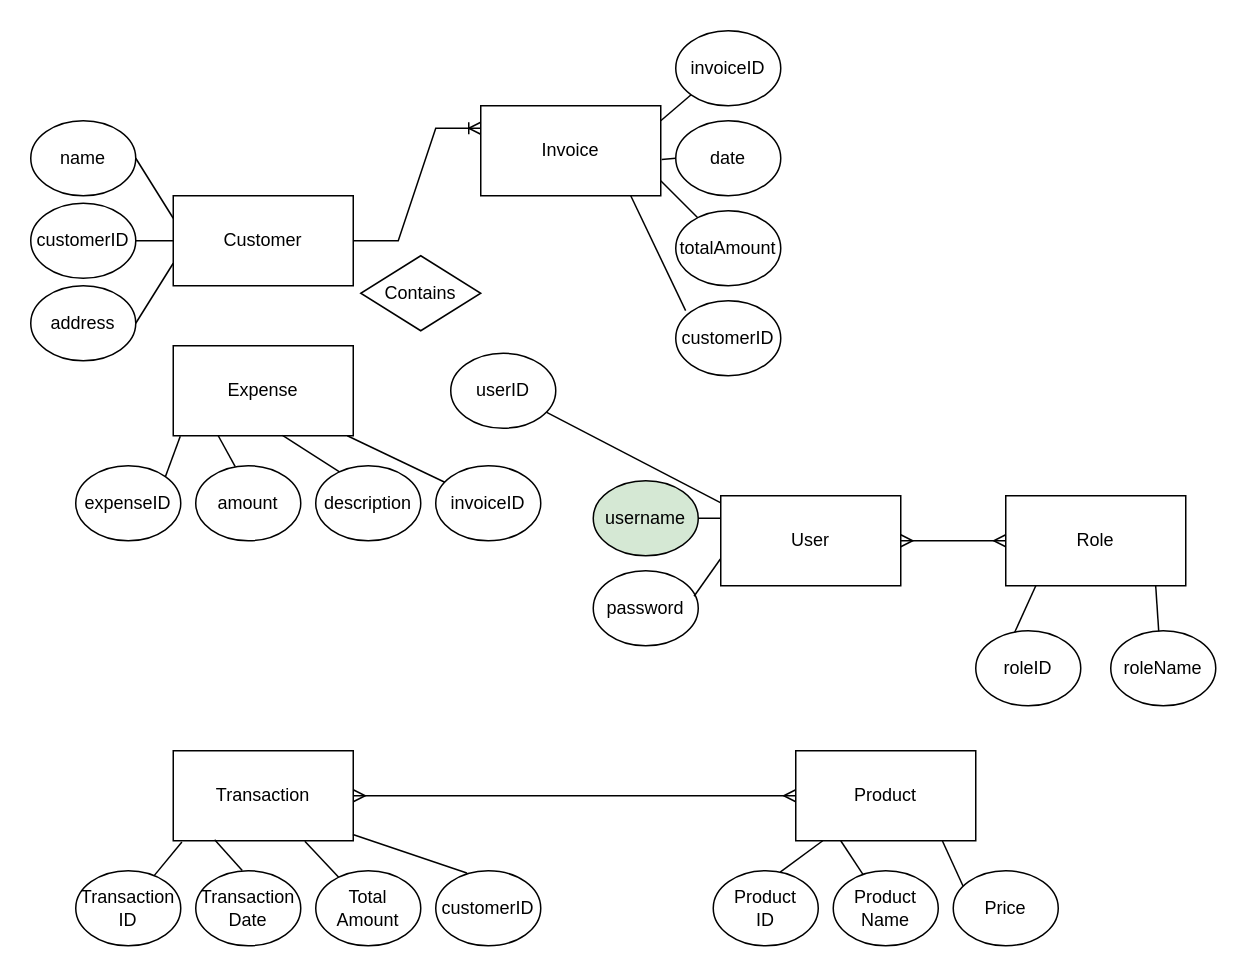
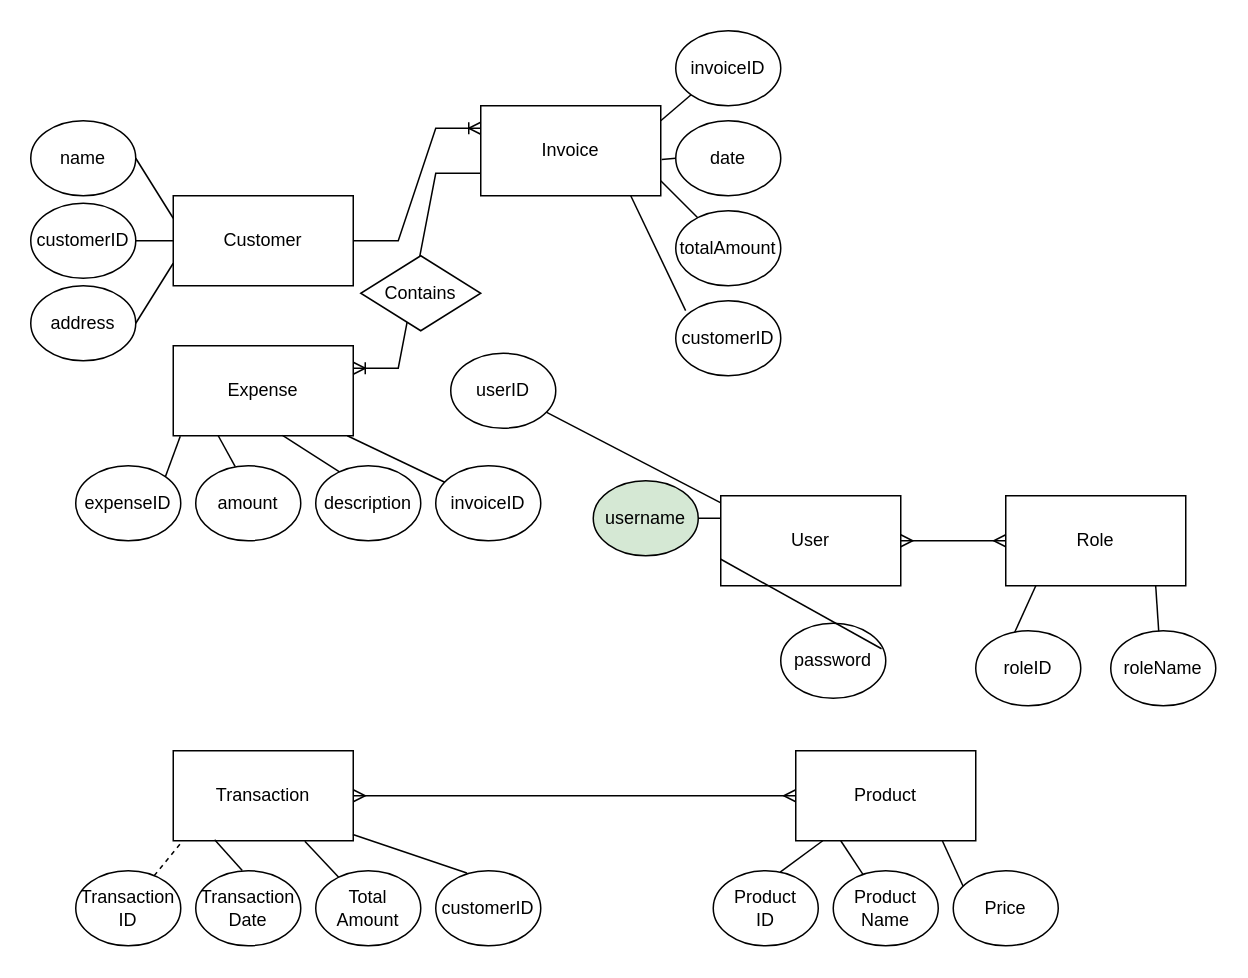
  <mxCell id="0" />
  <mxCell id="1" parent="0" />
  <mxCell id="2" value="Invoice" style="rounded=0;whiteSpace=wrap;html=1;" vertex="1" parent="1"><mxGeometry x="320" y="70" width="120" height="60" as="geometry" /></mxCell>
  <mxCell id="3" value="Customer" style="rounded=0;whiteSpace=wrap;html=1;" vertex="1" parent="1"><mxGeometry x="115" y="130" width="120" height="60" as="geometry" /></mxCell>
  <mxCell id="4" value="User" style="rounded=0;whiteSpace=wrap;html=1;" vertex="1" parent="1"><mxGeometry x="480" y="330" width="120" height="60" as="geometry" /></mxCell>
  <mxCell id="5" value="customerID" style="ellipse;whiteSpace=wrap;html=1;" vertex="1" parent="1"><mxGeometry x="20" y="135" width="70" height="50" as="geometry" /></mxCell>
  <mxCell id="6" value="name" style="ellipse;whiteSpace=wrap;html=1;" vertex="1" parent="1"><mxGeometry x="20" y="80" width="70" height="50" as="geometry" /></mxCell>
  <mxCell id="7" value="address" style="ellipse;whiteSpace=wrap;html=1;" vertex="1" parent="1"><mxGeometry x="20" y="190" width="70" height="50" as="geometry" /></mxCell>
  <mxCell id="8" value="invoiceID" style="ellipse;whiteSpace=wrap;html=1;" vertex="1" parent="1"><mxGeometry x="450" y="20" width="70" height="50" as="geometry" /></mxCell>
  <mxCell id="9" value="date" style="ellipse;whiteSpace=wrap;html=1;" vertex="1" parent="1"><mxGeometry x="450" y="80" width="70" height="50" as="geometry" /></mxCell>
  <mxCell id="10" value="totalAmount" style="ellipse;whiteSpace=wrap;html=1;" vertex="1" parent="1"><mxGeometry x="450" y="140" width="70" height="50" as="geometry" /></mxCell>
  <mxCell id="11" value="userID" style="ellipse;whiteSpace=wrap;html=1;" vertex="1" parent="1"><mxGeometry x="300" y="235" width="70" height="50" as="geometry" /></mxCell>
  <mxCell id="12" value="username" style="ellipse;whiteSpace=wrap;html=1;fillColor=#d5e8d4;" vertex="1" parent="1"><mxGeometry x="395" y="320" width="70" height="50" as="geometry" /></mxCell>
- <mxCell id="13" value="password" style="ellipse;whiteSpace=wrap;html=1;" vertex="1" parent="1"><mxGeometry x="395" y="380" width="70" height="50" as="geometry" /></mxCell>
+ <mxCell id="13" value="password" style="ellipse;whiteSpace=wrap;html=1;" vertex="1" parent="1"><mxGeometry x="520" y="415" width="70" height="50" as="geometry" /></mxCell>
  <mxCell id="14" value="Expense" style="rounded=0;whiteSpace=wrap;html=1;" vertex="1" parent="1"><mxGeometry x="115" y="230" width="120" height="60" as="geometry" /></mxCell>
  <mxCell id="15" value="Role" style="rounded=0;whiteSpace=wrap;html=1;" vertex="1" parent="1"><mxGeometry x="670" y="330" width="120" height="60" as="geometry" /></mxCell>
  <mxCell id="16" value="Transaction" style="rounded=0;whiteSpace=wrap;html=1;" vertex="1" parent="1"><mxGeometry x="115" y="500" width="120" height="60" as="geometry" /></mxCell>
  <mxCell id="17" value="Product" style="rounded=0;whiteSpace=wrap;html=1;" vertex="1" parent="1"><mxGeometry x="530" y="500" width="120" height="60" as="geometry" /></mxCell>
  <mxCell id="18" value="description" style="ellipse;whiteSpace=wrap;html=1;" vertex="1" parent="1"><mxGeometry x="210" y="310" width="70" height="50" as="geometry" /></mxCell>
  <mxCell id="19" value="amount" style="ellipse;whiteSpace=wrap;html=1;" vertex="1" parent="1"><mxGeometry x="130" y="310" width="70" height="50" as="geometry" /></mxCell>
  <mxCell id="20" value="expenseID" style="ellipse;whiteSpace=wrap;html=1;" vertex="1" parent="1"><mxGeometry x="50" y="310" width="70" height="50" as="geometry" /></mxCell>
  <mxCell id="21" value="roleID" style="ellipse;whiteSpace=wrap;html=1;" vertex="1" parent="1"><mxGeometry x="650" y="420" width="70" height="50" as="geometry" /></mxCell>
  <mxCell id="22" value="roleName" style="ellipse;whiteSpace=wrap;html=1;" vertex="1" parent="1"><mxGeometry x="740" y="420" width="70" height="50" as="geometry" /></mxCell>
  <mxCell id="23" value="Total&lt;br&gt;Amount" style="ellipse;whiteSpace=wrap;html=1;" vertex="1" parent="1"><mxGeometry x="210" y="580" width="70" height="50" as="geometry" /></mxCell>
  <mxCell id="24" value="Transaction&lt;br&gt;Date" style="ellipse;whiteSpace=wrap;html=1;" vertex="1" parent="1"><mxGeometry x="130" y="580" width="70" height="50" as="geometry" /></mxCell>
  <mxCell id="25" value="Transaction&lt;br&gt;ID" style="ellipse;whiteSpace=wrap;html=1;" vertex="1" parent="1"><mxGeometry x="50" y="580" width="70" height="50" as="geometry" /></mxCell>
  <mxCell id="26" value="Product&lt;br&gt;&lt;div&gt;ID&lt;/div&gt;" style="ellipse;whiteSpace=wrap;html=1;" vertex="1" parent="1"><mxGeometry x="475" y="580" width="70" height="50" as="geometry" /></mxCell>
  <mxCell id="27" value="Product&lt;br&gt;Name" style="ellipse;whiteSpace=wrap;html=1;" vertex="1" parent="1"><mxGeometry x="555" y="580" width="70" height="50" as="geometry" /></mxCell>
  <mxCell id="28" value="Price" style="ellipse;whiteSpace=wrap;html=1;" vertex="1" parent="1"><mxGeometry x="635" y="580" width="70" height="50" as="geometry" /></mxCell>
  <mxCell id="29" value="" style="edgeStyle=entityRelationEdgeStyle;fontSize=12;html=1;endArrow=ERoneToMany;rounded=0;entryX=0;entryY=0.25;entryDx=0;entryDy=0;" edge="1" parent="1" target="2"><mxGeometry width="100" height="100" relative="1" as="geometry"><mxPoint x="235" y="160" as="sourcePoint" /><mxPoint x="335" y="60" as="targetPoint" /><Array as="points"><mxPoint x="300" y="220" /></Array></mxGeometry></mxCell>
+ <mxCell id="30" value="" style="edgeStyle=entityRelationEdgeStyle;fontSize=12;html=1;endArrow=ERoneToMany;rounded=0;exitX=0;exitY=0.75;exitDx=0;exitDy=0;entryX=1;entryY=0.25;entryDx=0;entryDy=0;" edge="1" parent="1" source="2" target="14"><mxGeometry width="100" height="100" relative="1" as="geometry"><mxPoint x="278.333" y="200" as="sourcePoint" /><mxPoint x="420" y="340" as="targetPoint" /></mxGeometry></mxCell>
  <mxCell id="31" value="" style="edgeStyle=entityRelationEdgeStyle;fontSize=12;html=1;endArrow=ERmany;startArrow=ERmany;rounded=0;exitX=1;exitY=0.5;exitDx=0;exitDy=0;entryX=0;entryY=0.5;entryDx=0;entryDy=0;" edge="1" parent="1" source="4" target="15"><mxGeometry width="100" height="100" relative="1" as="geometry"><mxPoint x="590" y="250" as="sourcePoint" /><mxPoint x="690" y="150" as="targetPoint" /></mxGeometry></mxCell>
  <mxCell id="32" value="" style="edgeStyle=entityRelationEdgeStyle;fontSize=12;html=1;endArrow=ERmany;startArrow=ERmany;rounded=0;exitX=1;exitY=0.5;exitDx=0;exitDy=0;entryX=0;entryY=0.5;entryDx=0;entryDy=0;" edge="1" parent="1" source="16" target="17"><mxGeometry width="100" height="100" relative="1" as="geometry"><mxPoint x="340" y="470" as="sourcePoint" /><mxPoint x="440" y="370" as="targetPoint" /></mxGeometry></mxCell>
  <mxCell id="33" value="Contains" style="shape=rhombus;perimeter=rhombusPerimeter;whiteSpace=wrap;html=1;align=center;" vertex="1" parent="1"><mxGeometry x="240" y="170" width="80" height="50" as="geometry" /></mxCell>
  <mxCell id="34" value="" style="endArrow=none;html=1;rounded=0;exitX=0;exitY=0.25;exitDx=0;exitDy=0;entryX=1;entryY=0.5;entryDx=0;entryDy=0;" edge="1" parent="1" source="3" target="6"><mxGeometry width="50" height="50" relative="1" as="geometry"><mxPoint x="120" y="110" as="sourcePoint" /><mxPoint x="170" y="60" as="targetPoint" /></mxGeometry></mxCell>
  <mxCell id="35" value="" style="endArrow=none;html=1;rounded=0;exitX=0;exitY=0.5;exitDx=0;exitDy=0;entryX=1;entryY=0.5;entryDx=0;entryDy=0;" edge="1" parent="1" source="3" target="5"><mxGeometry width="50" height="50" relative="1" as="geometry"><mxPoint x="125" y="155" as="sourcePoint" /><mxPoint x="100" y="115" as="targetPoint" /></mxGeometry></mxCell>
  <mxCell id="36" value="" style="endArrow=none;html=1;rounded=0;exitX=0;exitY=0.75;exitDx=0;exitDy=0;" edge="1" parent="1" source="3"><mxGeometry width="50" height="50" relative="1" as="geometry"><mxPoint x="115" y="250" as="sourcePoint" /><mxPoint x="90" y="215" as="targetPoint" /></mxGeometry></mxCell>
  <mxCell id="37" value="customerID" style="ellipse;whiteSpace=wrap;html=1;" vertex="1" parent="1"><mxGeometry x="450" y="200" width="70" height="50" as="geometry" /></mxCell>
  <mxCell id="38" value="" style="endArrow=none;html=1;rounded=0;entryX=0;entryY=1;entryDx=0;entryDy=0;" edge="1" parent="1" target="8"><mxGeometry width="50" height="50" relative="1" as="geometry"><mxPoint x="440" y="80" as="sourcePoint" /><mxPoint x="490" y="30" as="targetPoint" /></mxGeometry></mxCell>
  <mxCell id="39" value="" style="endArrow=none;html=1;rounded=0;entryX=0;entryY=0.5;entryDx=0;entryDy=0;exitX=1.005;exitY=0.597;exitDx=0;exitDy=0;exitPerimeter=0;" edge="1" parent="1" source="2" target="9"><mxGeometry width="50" height="50" relative="1" as="geometry"><mxPoint x="260" y="350" as="sourcePoint" /><mxPoint x="310" y="300" as="targetPoint" /></mxGeometry></mxCell>
  <mxCell id="40" value="" style="endArrow=none;html=1;rounded=0;" edge="1" parent="1" source="10"><mxGeometry width="50" height="50" relative="1" as="geometry"><mxPoint x="390" y="170" as="sourcePoint" /><mxPoint x="440" y="120" as="targetPoint" /></mxGeometry></mxCell>
  <mxCell id="41" value="" style="endArrow=none;html=1;rounded=0;exitX=0.094;exitY=0.132;exitDx=0;exitDy=0;exitPerimeter=0;" edge="1" parent="1" source="37"><mxGeometry width="50" height="50" relative="1" as="geometry"><mxPoint x="370" y="180" as="sourcePoint" /><mxPoint x="420" y="130" as="targetPoint" /></mxGeometry></mxCell>
  <mxCell id="42" value="invoiceID" style="ellipse;whiteSpace=wrap;html=1;" vertex="1" parent="1"><mxGeometry x="290" y="310" width="70" height="50" as="geometry" /></mxCell>
  <mxCell id="43" value="" style="endArrow=none;html=1;rounded=0;entryX=0.039;entryY=1.006;entryDx=0;entryDy=0;entryPerimeter=0;exitX=1;exitY=0;exitDx=0;exitDy=0;" edge="1" parent="1" source="20" target="14"><mxGeometry width="50" height="50" relative="1" as="geometry"><mxPoint x="150" y="350" as="sourcePoint" /><mxPoint x="200" y="300" as="targetPoint" /></mxGeometry></mxCell>
  <mxCell id="44" value="" style="endArrow=none;html=1;rounded=0;entryX=0.25;entryY=1;entryDx=0;entryDy=0;exitX=0.376;exitY=0.013;exitDx=0;exitDy=0;exitPerimeter=0;" edge="1" parent="1" source="19" target="14"><mxGeometry width="50" height="50" relative="1" as="geometry"><mxPoint x="160" y="310" as="sourcePoint" /><mxPoint x="200" y="300" as="targetPoint" /></mxGeometry></mxCell>
  <mxCell id="45" value="" style="endArrow=none;html=1;rounded=0;entryX=0.607;entryY=0.997;entryDx=0;entryDy=0;entryPerimeter=0;exitX=0.226;exitY=0.082;exitDx=0;exitDy=0;exitPerimeter=0;" edge="1" parent="1" source="18" target="14"><mxGeometry width="50" height="50" relative="1" as="geometry"><mxPoint x="150" y="350" as="sourcePoint" /><mxPoint x="200" y="300" as="targetPoint" /></mxGeometry></mxCell>
  <mxCell id="46" value="" style="endArrow=none;html=1;rounded=0;entryX=0.967;entryY=1;entryDx=0;entryDy=0;entryPerimeter=0;" edge="1" parent="1" source="42" target="14"><mxGeometry width="50" height="50" relative="1" as="geometry"><mxPoint x="220" y="340" as="sourcePoint" /><mxPoint x="270" y="290" as="targetPoint" /></mxGeometry></mxCell>
  <mxCell id="47" value="" style="endArrow=none;html=1;rounded=0;exitX=0.914;exitY=0.788;exitDx=0;exitDy=0;exitPerimeter=0;entryX=-0.002;entryY=0.077;entryDx=0;entryDy=0;entryPerimeter=0;" edge="1" parent="1" source="11" target="4"><mxGeometry width="50" height="50" relative="1" as="geometry"><mxPoint x="460" y="310" as="sourcePoint" /><mxPoint x="510" y="260" as="targetPoint" /></mxGeometry></mxCell>
  <mxCell id="48" value="" style="endArrow=none;html=1;rounded=0;exitX=1;exitY=0.5;exitDx=0;exitDy=0;entryX=0;entryY=0.25;entryDx=0;entryDy=0;" edge="1" parent="1" source="12" target="4"><mxGeometry width="50" height="50" relative="1" as="geometry"><mxPoint x="450" y="330" as="sourcePoint" /><mxPoint x="500" y="280" as="targetPoint" /></mxGeometry></mxCell>
  <mxCell id="49" value="" style="endArrow=none;html=1;rounded=0;exitX=0.96;exitY=0.34;exitDx=0;exitDy=0;exitPerimeter=0;entryX=-0.002;entryY=0.703;entryDx=0;entryDy=0;entryPerimeter=0;" edge="1" parent="1" source="13" target="4"><mxGeometry width="50" height="50" relative="1" as="geometry"><mxPoint x="460" y="400" as="sourcePoint" /><mxPoint x="510" y="350" as="targetPoint" /></mxGeometry></mxCell>
  <mxCell id="50" value="" style="endArrow=none;html=1;rounded=0;entryX=0.167;entryY=1;entryDx=0;entryDy=0;entryPerimeter=0;exitX=0.371;exitY=0.02;exitDx=0;exitDy=0;exitPerimeter=0;" edge="1" parent="1" source="21" target="15"><mxGeometry width="50" height="50" relative="1" as="geometry"><mxPoint x="660" y="290" as="sourcePoint" /><mxPoint x="710" y="240" as="targetPoint" /></mxGeometry></mxCell>
  <mxCell id="51" value="" style="endArrow=none;html=1;rounded=0;entryX=0.833;entryY=1;entryDx=0;entryDy=0;entryPerimeter=0;exitX=0.457;exitY=0.007;exitDx=0;exitDy=0;exitPerimeter=0;" edge="1" parent="1" source="22" target="15"><mxGeometry width="50" height="50" relative="1" as="geometry"><mxPoint x="670" y="350" as="sourcePoint" /><mxPoint x="720" y="300" as="targetPoint" /></mxGeometry></mxCell>
  <mxCell id="52" value="customerID" style="ellipse;whiteSpace=wrap;html=1;" vertex="1" parent="1"><mxGeometry x="290" y="580" width="70" height="50" as="geometry" /></mxCell>
- <mxCell id="53" value="" style="endArrow=none;html=1;rounded=0;entryX=0.048;entryY=1.013;entryDx=0;entryDy=0;entryPerimeter=0;" edge="1" parent="1" source="25" target="16"><mxGeometry width="50" height="50" relative="1" as="geometry"><mxPoint x="170" y="560" as="sourcePoint" /><mxPoint x="220" y="510" as="targetPoint" /></mxGeometry></mxCell>
+ <mxCell id="53" value="" style="endArrow=none;html=1;rounded=0;entryX=0.048;entryY=1.013;entryDx=0;entryDy=0;entryPerimeter=0;dashed=1;" edge="1" parent="1" source="25" target="16"><mxGeometry width="50" height="50" relative="1" as="geometry"><mxPoint x="170" y="560" as="sourcePoint" /><mxPoint x="220" y="510" as="targetPoint" /></mxGeometry></mxCell>
  <mxCell id="54" value="" style="endArrow=none;html=1;rounded=0;entryX=0.23;entryY=0.99;entryDx=0;entryDy=0;entryPerimeter=0;exitX=0.443;exitY=-0.003;exitDx=0;exitDy=0;exitPerimeter=0;" edge="1" parent="1" source="24" target="16"><mxGeometry width="50" height="50" relative="1" as="geometry"><mxPoint x="170" y="560" as="sourcePoint" /><mxPoint x="220" y="510" as="targetPoint" /></mxGeometry></mxCell>
  <mxCell id="55" value="" style="endArrow=none;html=1;rounded=0;entryX=0.731;entryY=1.006;entryDx=0;entryDy=0;entryPerimeter=0;" edge="1" parent="1" source="23" target="16"><mxGeometry width="50" height="50" relative="1" as="geometry"><mxPoint x="130" y="590" as="sourcePoint" /><mxPoint x="180" y="540" as="targetPoint" /></mxGeometry></mxCell>
  <mxCell id="56" value="" style="endArrow=none;html=1;rounded=0;exitX=0.998;exitY=0.931;exitDx=0;exitDy=0;exitPerimeter=0;entryX=0.296;entryY=0.031;entryDx=0;entryDy=0;entryPerimeter=0;" edge="1" parent="1" source="16" target="52"><mxGeometry width="50" height="50" relative="1" as="geometry"><mxPoint x="310" y="520" as="sourcePoint" /><mxPoint x="360" y="470" as="targetPoint" /></mxGeometry></mxCell>
  <mxCell id="57" value="" style="endArrow=none;html=1;rounded=0;" edge="1" parent="1" source="26" target="17"><mxGeometry width="50" height="50" relative="1" as="geometry"><mxPoint x="560" y="560" as="sourcePoint" /><mxPoint x="610" y="510" as="targetPoint" /><Array as="points"><mxPoint x="520" y="580" /></Array></mxGeometry></mxCell>
  <mxCell id="58" value="" style="endArrow=none;html=1;rounded=0;entryX=0.286;entryY=0.054;entryDx=0;entryDy=0;entryPerimeter=0;" edge="1" parent="1" target="27"><mxGeometry width="50" height="50" relative="1" as="geometry"><mxPoint x="560" y="560" as="sourcePoint" /><mxPoint x="570" y="580" as="targetPoint" /></mxGeometry></mxCell>
  <mxCell id="59" value="" style="endArrow=none;html=1;rounded=0;entryX=0.815;entryY=1.003;entryDx=0;entryDy=0;entryPerimeter=0;exitX=0.093;exitY=0.203;exitDx=0;exitDy=0;exitPerimeter=0;" edge="1" parent="1" source="28" target="17"><mxGeometry width="50" height="50" relative="1" as="geometry"><mxPoint x="540" y="580" as="sourcePoint" /><mxPoint x="590" y="530" as="targetPoint" /></mxGeometry></mxCell>
